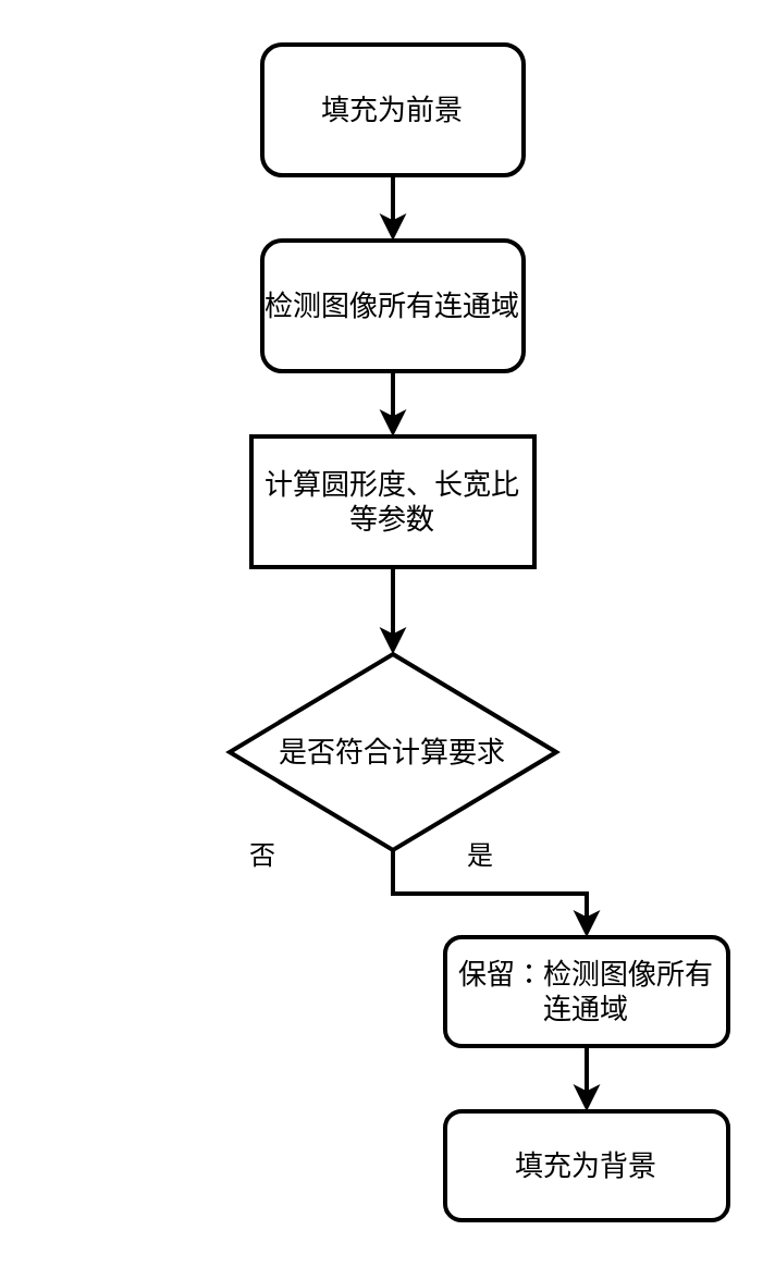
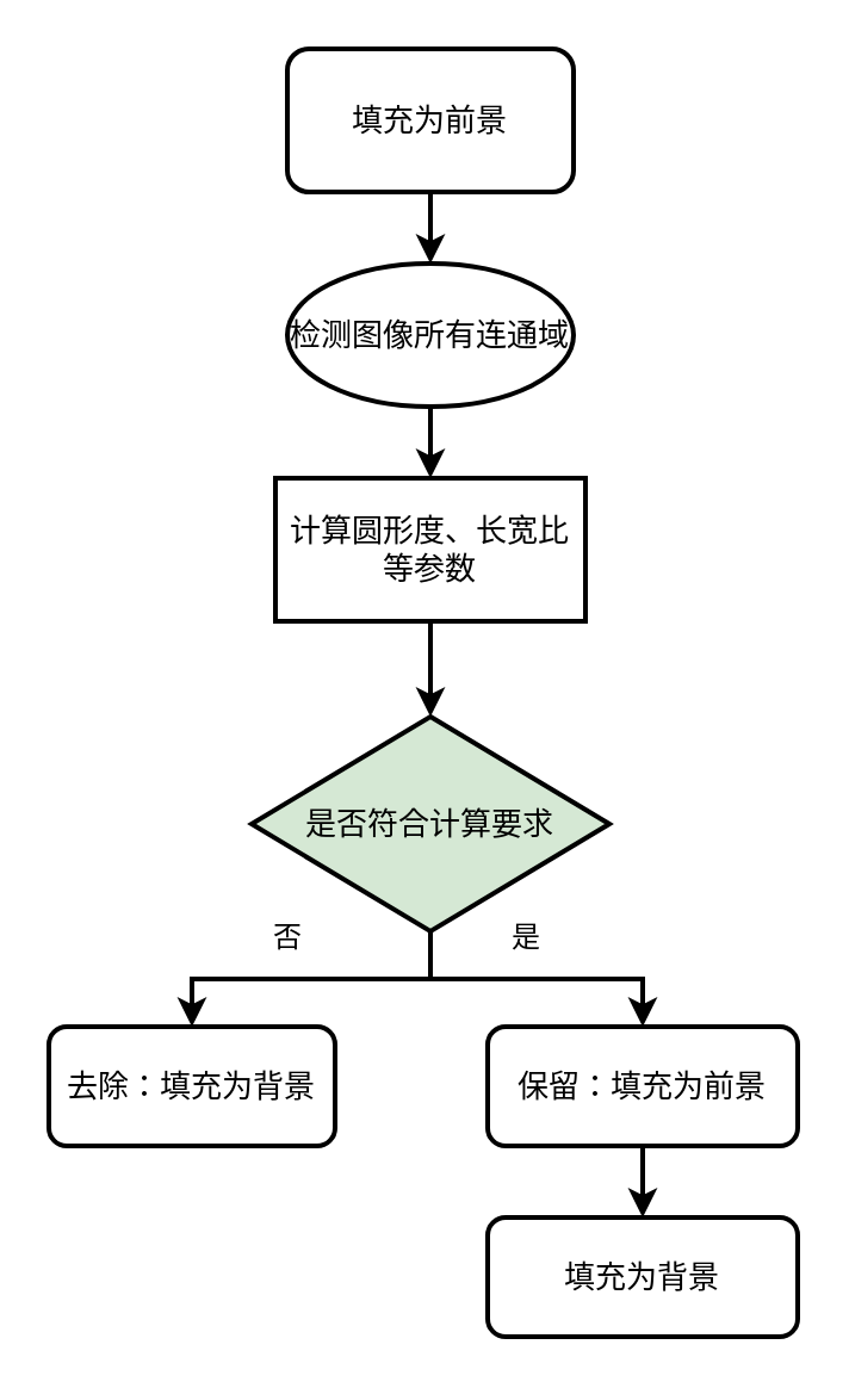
  <mxCell id="0" />
  <mxCell id="1" parent="0" />
  <mxCell id="2" style="edgeStyle=orthogonalEdgeStyle;rounded=0;orthogonalLoop=1;jettySize=auto;html=1;exitX=0.5;exitY=1;exitDx=0;exitDy=0;strokeWidth=2;fontSize=13;" edge="1" parent="1" source="3" target="5"><mxGeometry relative="1" as="geometry" /></mxCell>
  <mxCell id="3" value="填充为前景" style="rounded=1;whiteSpace=wrap;html=1;strokeWidth=2;fontSize=13;" vertex="1" parent="1"><mxGeometry x="120" y="20" width="120" height="60" as="geometry" /></mxCell>
  <mxCell id="4" style="edgeStyle=orthogonalEdgeStyle;rounded=0;orthogonalLoop=1;jettySize=auto;html=1;exitX=0.5;exitY=1;exitDx=0;exitDy=0;strokeWidth=2;fontSize=13;" edge="1" parent="1" source="5" target="7"><mxGeometry relative="1" as="geometry" /></mxCell>
- <mxCell id="5" value="检测图像所有连通域" style="rounded=1;whiteSpace=wrap;html=1;strokeWidth=2;fontSize=13;" vertex="1" parent="1"><mxGeometry x="120" y="110" width="120" height="60" as="geometry" /></mxCell>
+ <mxCell id="5" value="检测图像所有连通域" style="ellipse;whiteSpace=wrap;html=1;strokeWidth=2;fontSize=13;" vertex="1" parent="1"><mxGeometry x="120" y="110" width="120" height="60" as="geometry" /></mxCell>
  <mxCell id="6" style="edgeStyle=orthogonalEdgeStyle;rounded=0;orthogonalLoop=1;jettySize=auto;html=1;exitX=0.5;exitY=1;exitDx=0;exitDy=0;entryX=0.5;entryY=0;entryDx=0;entryDy=0;strokeWidth=2;fontSize=13;" edge="1" parent="1" source="7" target="10"><mxGeometry relative="1" as="geometry" /></mxCell>
  <mxCell id="7" value="计算圆形度、长宽比等参数" style="whiteSpace=wrap;html=1;strokeWidth=2;fontSize=13;rounded=0;" vertex="1" parent="1"><mxGeometry x="115" y="200" width="130" height="60" as="geometry" /></mxCell>
+ <mxCell id="8" style="edgeStyle=orthogonalEdgeStyle;rounded=0;orthogonalLoop=1;jettySize=auto;html=1;exitX=0.5;exitY=1;exitDx=0;exitDy=0;entryX=0.5;entryY=0;entryDx=0;entryDy=0;strokeWidth=2;fontSize=13;" edge="1" parent="1" source="10" target="11"><mxGeometry relative="1" as="geometry" /></mxCell>
  <mxCell id="9" style="edgeStyle=orthogonalEdgeStyle;rounded=0;orthogonalLoop=1;jettySize=auto;html=1;exitX=0.5;exitY=1;exitDx=0;exitDy=0;entryX=0.5;entryY=0;entryDx=0;entryDy=0;strokeWidth=2;fontSize=13;" edge="1" parent="1" source="10" target="13"><mxGeometry relative="1" as="geometry" /></mxCell>
- <mxCell id="10" value="是否符合计算要求" style="rhombus;whiteSpace=wrap;html=1;strokeWidth=2;fontSize=13;" vertex="1" parent="1"><mxGeometry x="105" y="300" width="150" height="90" as="geometry" /></mxCell>
+ <mxCell id="10" value="是否符合计算要求" style="rhombus;whiteSpace=wrap;html=1;strokeWidth=2;fontSize=13;fillColor=#d5e8d4;" vertex="1" parent="1"><mxGeometry x="105" y="300" width="150" height="90" as="geometry" /></mxCell>
+ <mxCell id="11" value="去除：填充为背景" style="rounded=1;whiteSpace=wrap;html=1;strokeWidth=2;fontSize=13;" vertex="1" parent="1"><mxGeometry x="20" y="430" width="120" height="50" as="geometry" /></mxCell>
  <mxCell id="12" value="" style="edgeStyle=orthogonalEdgeStyle;rounded=0;orthogonalLoop=1;jettySize=auto;html=1;strokeWidth=2;fontSize=13;" edge="1" parent="1" source="13" target="14"><mxGeometry relative="1" as="geometry" /></mxCell>
- <mxCell id="13" value="保留：检测图像所有连通域" style="rounded=1;whiteSpace=wrap;html=1;strokeWidth=2;fontSize=13;" vertex="1" parent="1"><mxGeometry x="204" y="430" width="130" height="50" as="geometry" /></mxCell>
+ <mxCell id="13" value="保留：填充为前景" style="rounded=1;whiteSpace=wrap;html=1;strokeWidth=2;fontSize=13;" vertex="1" parent="1"><mxGeometry x="204" y="430" width="130" height="50" as="geometry" /></mxCell>
  <mxCell id="14" value="填充为背景" style="rounded=1;whiteSpace=wrap;html=1;strokeWidth=2;fontSize=13;" vertex="1" parent="1"><mxGeometry x="204" y="510" width="130" height="50" as="geometry" /></mxCell>
  <mxCell id="15" value="否" style="text;html=1;align=center;verticalAlign=middle;resizable=0;points=[];autosize=1;strokeColor=none;fillColor=none;" vertex="1" parent="1"><mxGeometry x="100" y="378" width="40" height="30" as="geometry" /></mxCell>
  <mxCell id="16" value="是" style="text;html=1;align=center;verticalAlign=middle;resizable=0;points=[];autosize=1;strokeColor=none;fillColor=none;" vertex="1" parent="1"><mxGeometry x="200" y="378" width="40" height="30" as="geometry" /></mxCell>
